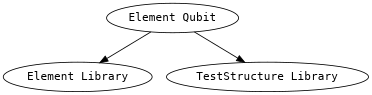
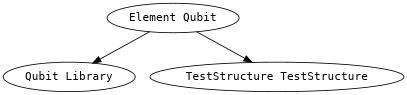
  digraph {
    fontname="DejaVu Sans Mono"
    node [fontname="DejaVu Sans Mono"]
    edge [fontname="DejaVu Sans Mono"]
    n1 [label="Element Qubit"]
-   "Qubit Library" [label="Element Library"]
-   "TestStructure Library"
+   "Qubit Library"
+   "TestStructure Library" [label="TestStructure TestStructure"]
    n1 -> "Qubit Library"
    n1 -> "TestStructure Library"
  }
